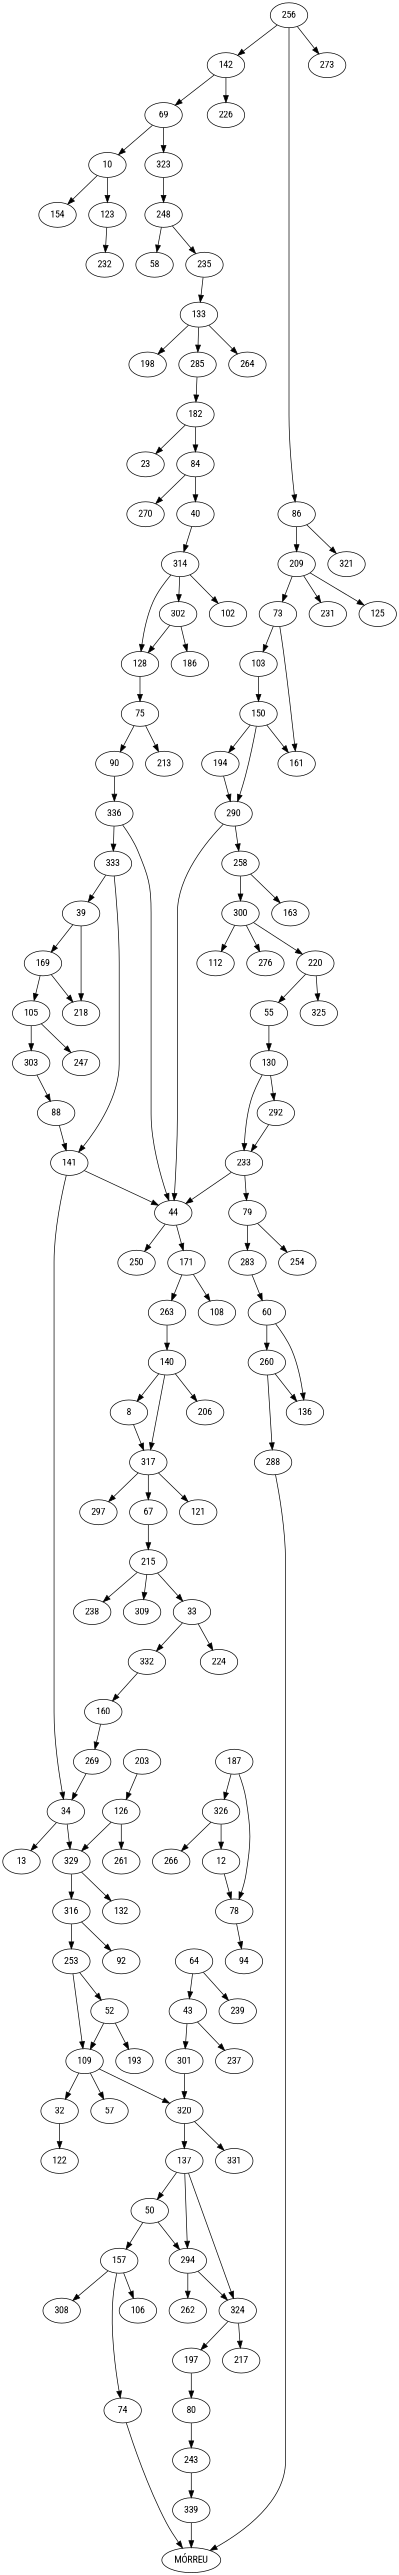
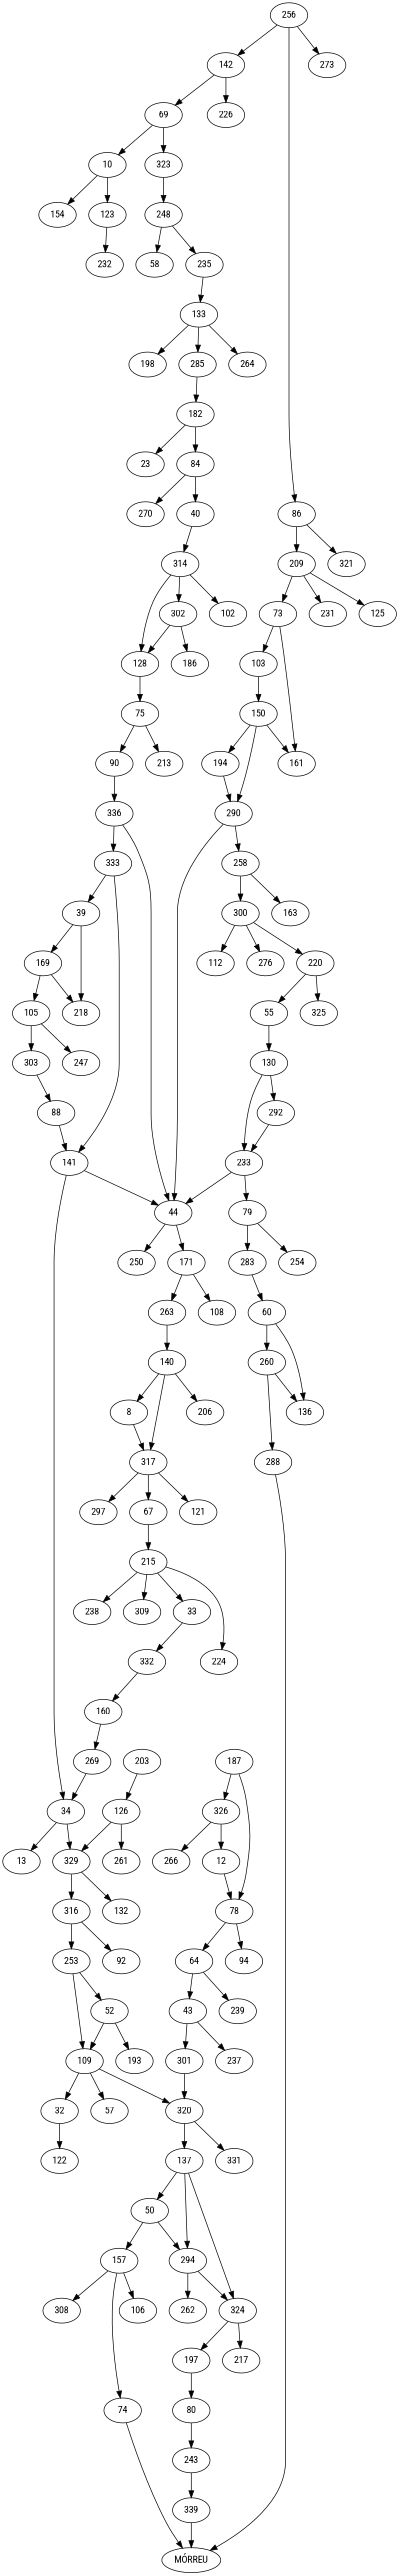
  strict digraph {
    fontname="Roboto Condensed"
    node [fontname="Roboto Condensed"]
    edge [fontname="Roboto Condensed"]
    256
    142
    86
    273
    69
    226
    209
    321
    10
    323
    73
    231
    125
    123
    154
    248
    232
    235
    58
    133
    285
    264
    198
    182
    23
    84
    270
    40
    314
    302
    102
    128
    186
    75
    90
    213
    336
    44
    333
    171
    250
    39
    141
    263
    108
    169
    218
    34
    105
    13
    329
    303
    247
    88
    203
    126
    140
    8
    317
    206
    67
    297
    121
    215
    33
    238
    309
    332
    224
    160
    269
    261
    316
    132
    253
    92
    52
    109
    193
    32
    320
    57
    122
    137
    331
    50
    294
    324
    187
    326
    78
    12
    266
    64
    94
    43
    239
    301
    237
    157
    262
    217
    197
    74
    106
    308
    80
    "MÓRREU"
    243
    339
    103
    161
    150
    194
    290
    258
    300
    163
    112
    276
    220
    55
    325
    130
    292
    233
    79
    283
    254
    60
    260
    136
    288
    256 -> 142
    256 -> 86
    256 -> 273
    142 -> 69
    142 -> 226
    86 -> 209
    86 -> 321
    69 -> 10
    69 -> 323
    209 -> 73
    209 -> 231
    209 -> 125
    10 -> 123
    10 -> 154
    323 -> 248
    73 -> 103
    73 -> 161
    123 -> 232
    248 -> 235
    248 -> 58
    235 -> 133
    133 -> 285
    133 -> 264
    133 -> 198
    285 -> 182
    182 -> 23
    182 -> 84
    84 -> 270
    84 -> 40
    40 -> 314
    314 -> 302
    314 -> 102
    314 -> 128
    302 -> 128
    302 -> 186
    128 -> 75
    75 -> 90
    75 -> 213
    90 -> 336
    336 -> 44
    336 -> 333
    44 -> 171
    44 -> 250
    333 -> 39
    333 -> 141
    171 -> 263
    171 -> 108
    39 -> 169
    39 -> 218
    141 -> 44
    141 -> 34
    263 -> 140
    169 -> 218
    169 -> 105
    34 -> 13
    34 -> 329
    105 -> 303
    105 -> 247
    329 -> 316
    329 -> 132
    303 -> 88
    88 -> 141
    203 -> 126
    126 -> 329
    126 -> 261
    140 -> 8
    140 -> 317
    140 -> 206
    8 -> 317
    317 -> 67
    317 -> 297
    317 -> 121
    67 -> 215
    215 -> 33
    215 -> 238
    215 -> 309
    33 -> 332
-   33 -> 224
+   215 -> 224
    332 -> 160
    160 -> 269
    269 -> 34
    316 -> 253
    316 -> 92
    253 -> 52
    253 -> 109
    52 -> 109
    52 -> 193
    109 -> 32
    109 -> 320
    109 -> 57
    32 -> 122
    320 -> 137
    320 -> 331
    137 -> 50
    137 -> 294
    137 -> 324
    50 -> 294
    50 -> 157
    294 -> 324
    294 -> 262
    324 -> 217
    324 -> 197
    187 -> 326
    187 -> 78
    326 -> 12
    326 -> 266
+   78 -> 64
    78 -> 94
    12 -> 78
    64 -> 43
    64 -> 239
    43 -> 301
    43 -> 237
    301 -> 320
    157 -> 74
    157 -> 106
    157 -> 308
    197 -> 80
    74 -> "MÓRREU"
    80 -> 243
    243 -> 339
    339 -> "MÓRREU"
    103 -> 150
    150 -> 161
    150 -> 194
    150 -> 290
    194 -> 290
    290 -> 44
    290 -> 258
    258 -> 300
    258 -> 163
    300 -> 112
    300 -> 276
    300 -> 220
    220 -> 55
    220 -> 325
    55 -> 130
    130 -> 292
    130 -> 233
    292 -> 233
    233 -> 44
    233 -> 79
    79 -> 283
    79 -> 254
    283 -> 60
    60 -> 260
    60 -> 136
    260 -> 136
    260 -> 288
    288 -> "MÓRREU"
  }
